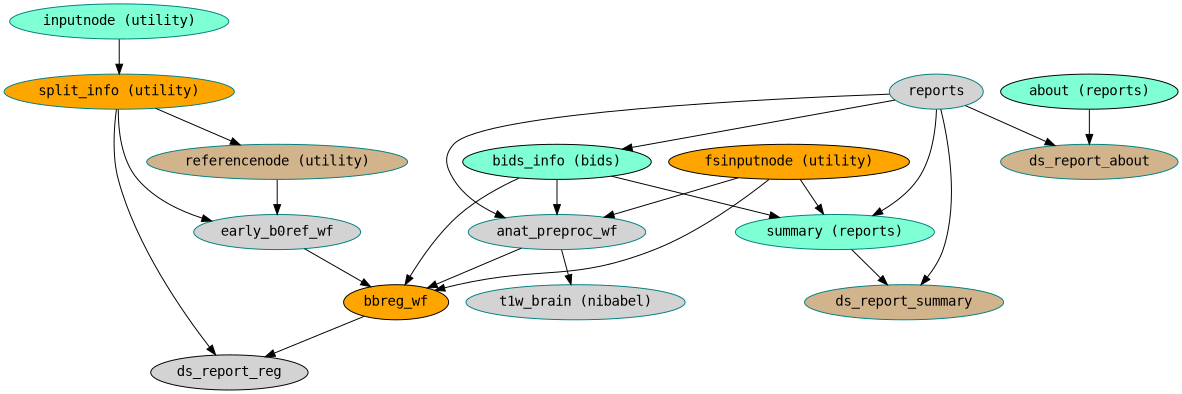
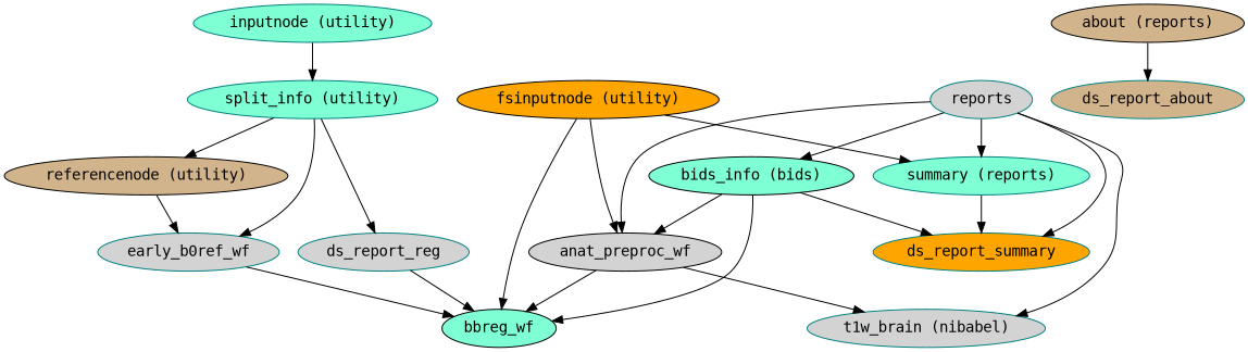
  strict digraph {
    fontname="DejaVu Sans Mono"
    node [color=teal fillcolor=lightgrey fontname="DejaVu Sans Mono" style=filled]
    edge [fontname="DejaVu Sans Mono"]
    "fsinputnode (utility)" [color=black fillcolor=orange]
-   anat_preproc_wf
+   anat_preproc_wf [color=black]
    "summary (reports)" [fillcolor=aquamarine]
-   bbreg_wf [color=black fillcolor=orange]
+   bbreg_wf [color=black fillcolor=aquamarine]
    "t1w_brain (nibabel)"
-   ds_report_summary [fillcolor=tan]
-   ds_report_reg [color=black]
+   ds_report_summary [fillcolor=orange]
+   ds_report_reg
    n8 [label=reports]
    "bids_info (bids)" [color=black fillcolor=aquamarine]
    ds_report_about [fillcolor=tan]
-   "about (reports)" [color=black fillcolor=aquamarine]
+   "about (reports)" [color=black fillcolor=tan]
    "inputnode (utility)" [fillcolor=aquamarine]
-   "split_info (utility)" [fillcolor=orange]
+   "split_info (utility)" [fillcolor=aquamarine]
    early_b0ref_wf
-   "referencenode (utility)" [fillcolor=tan]
+   "referencenode (utility)" [color=black fillcolor=tan]
    "fsinputnode (utility)" -> anat_preproc_wf
    "fsinputnode (utility)" -> "summary (reports)"
    "fsinputnode (utility)" -> bbreg_wf
    anat_preproc_wf -> bbreg_wf
    anat_preproc_wf -> "t1w_brain (nibabel)"
    "summary (reports)" -> ds_report_summary
-   bbreg_wf -> ds_report_reg
+   ds_report_reg -> bbreg_wf
    n8 -> anat_preproc_wf
    n8 -> "summary (reports)"
    n8 -> ds_report_summary
    n8 -> "bids_info (bids)"
-   n8 -> ds_report_about
+   n8 -> "t1w_brain (nibabel)"
    "bids_info (bids)" -> anat_preproc_wf
-   "bids_info (bids)" -> "summary (reports)"
+   "bids_info (bids)" -> ds_report_summary
    "bids_info (bids)" -> bbreg_wf
    "about (reports)" -> ds_report_about
    "inputnode (utility)" -> "split_info (utility)"
    "split_info (utility)" -> ds_report_reg
    "split_info (utility)" -> early_b0ref_wf
    "split_info (utility)" -> "referencenode (utility)"
    early_b0ref_wf -> bbreg_wf
    "referencenode (utility)" -> early_b0ref_wf
  }
